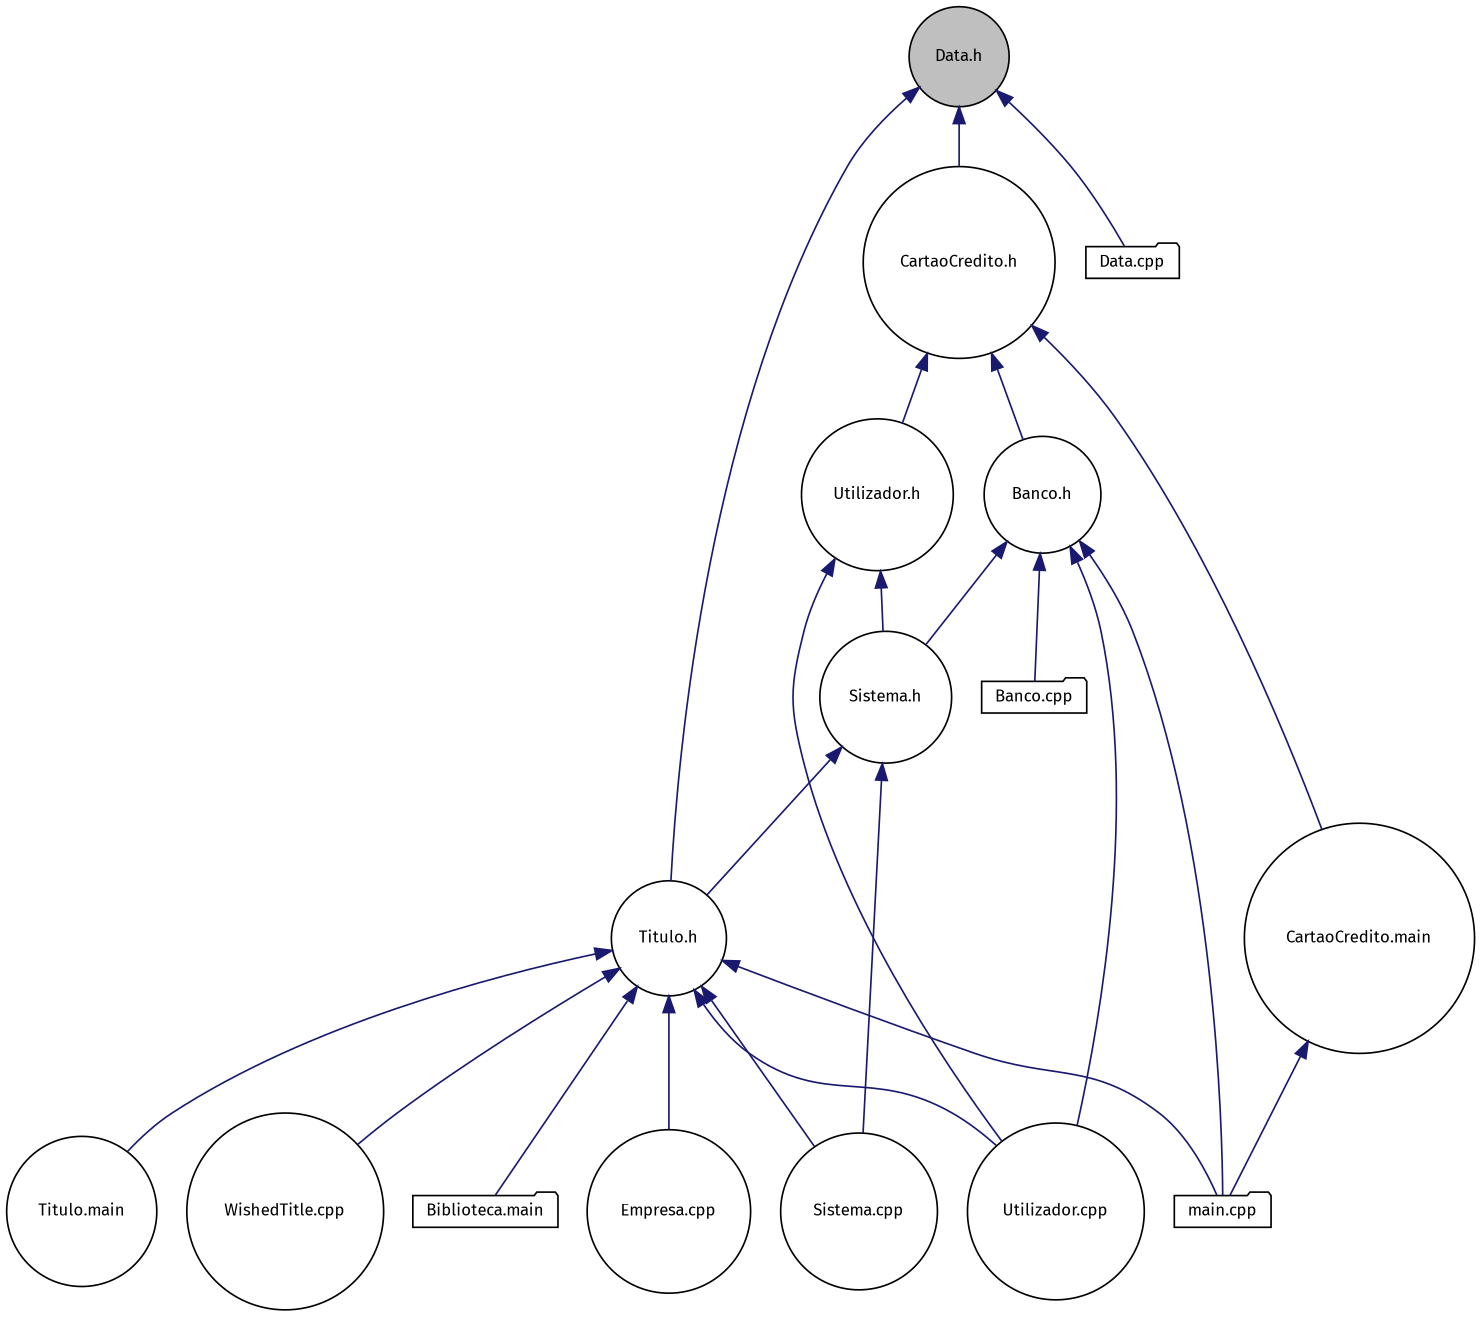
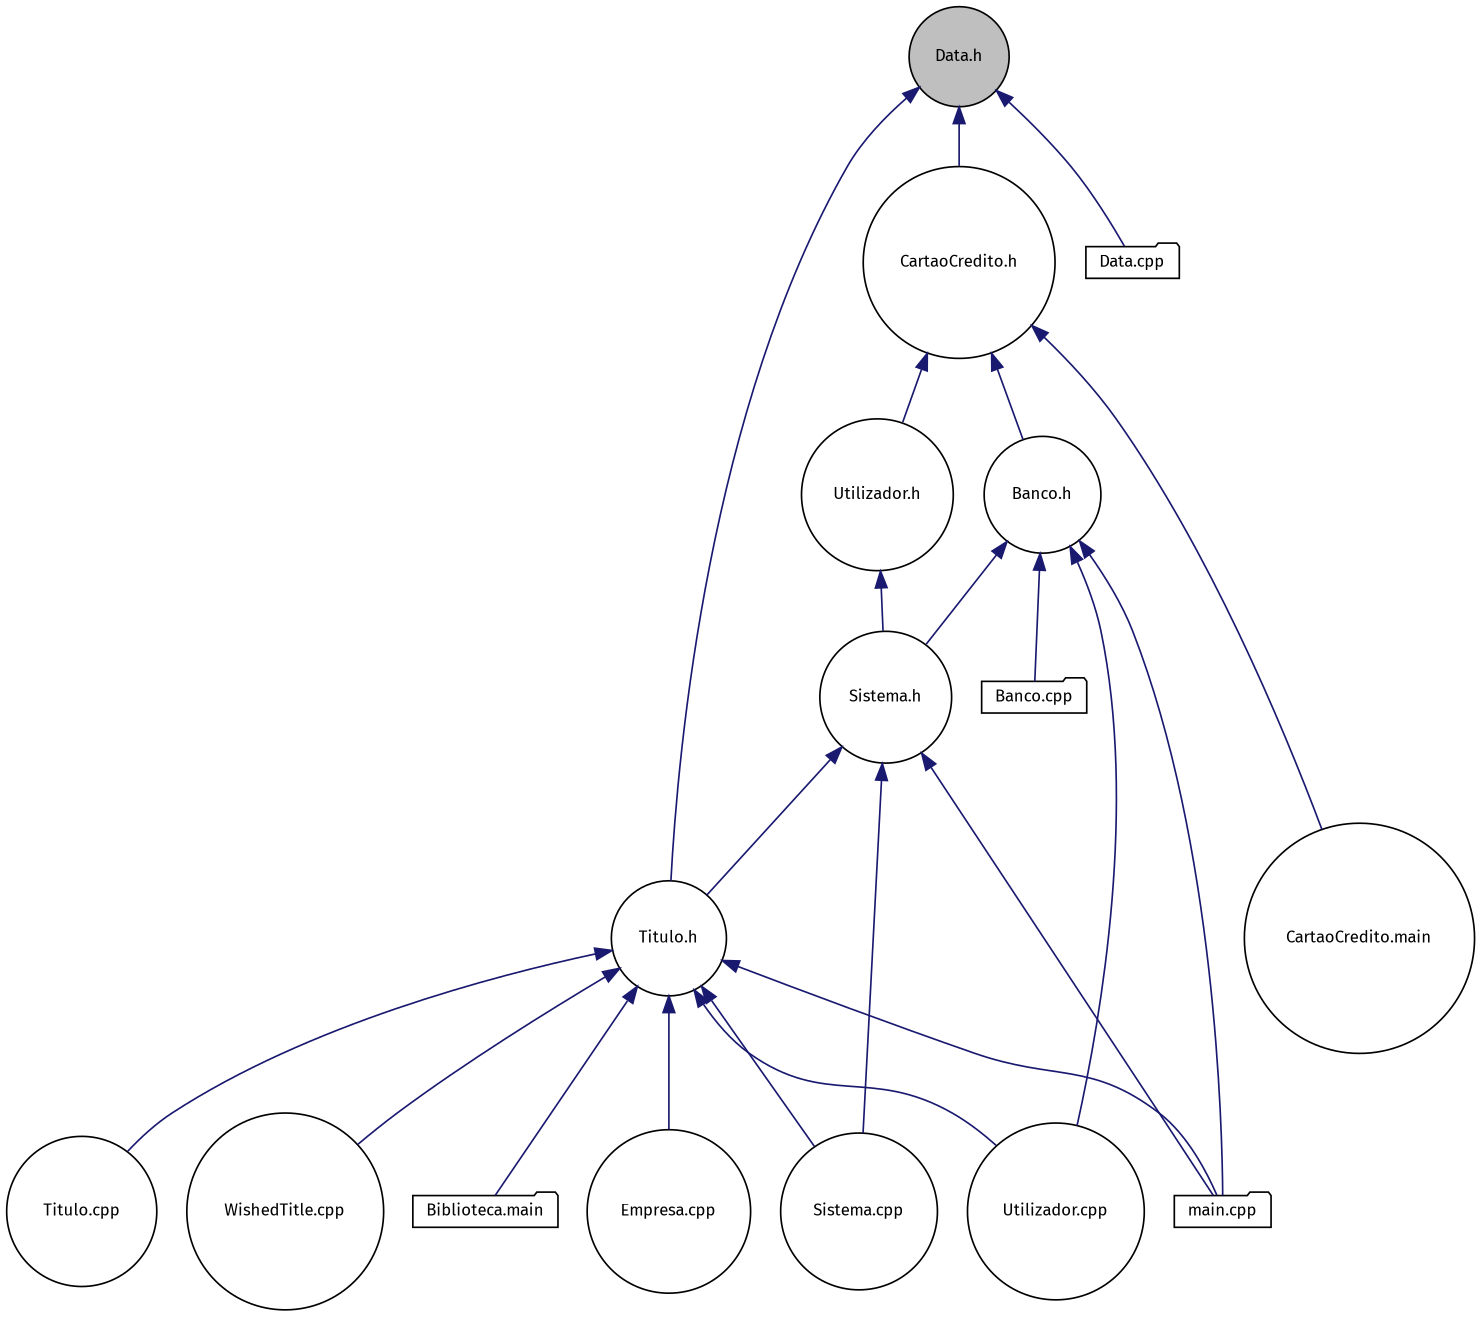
  digraph {
    fontname="Fira Sans"
    node [color=black fillcolor=white fontname="Fira Sans" fontsize=10 shape=circle style=filled]
    edge [color=midnightblue dir=back fontname="Fira Sans" fontsize=10 labelfontname=Helvetica labelfontsize=10 style=solid]
    n1 [fillcolor=grey75 fontcolor=black height=0.2 label="Data.h" width=0.4]
    n2 [height=0.2 label="CartaoCredito.h" width=0.4]
    n3 [height=0.2 label="Titulo.h" width=0.4]
    n4 [height=0.2 label="Data.cpp" shape=folder width=0.4]
    n5 [height=0.2 label="Banco.h" width=0.4]
    n6 [height=0.2 label="Utilizador.h" width=0.4]
    n7 [height=0.2 label="CartaoCredito.main" width=0.4]
    n8 [height=0.2 label="main.cpp" shape=folder width=0.4]
    n9 [height=0.2 label="Utilizador.cpp" width=0.4]
    n10 [height=0.2 label="Sistema.cpp" width=0.4]
    n11 [height=0.2 label="Biblioteca.main" shape=folder width=0.4]
    n12 [height=0.2 label="Empresa.cpp" width=0.4]
-   n13 [height=0.2 label="Titulo.main" width=0.4]
+   n13 [height=0.2 label="Titulo.cpp" width=0.4]
    n14 [height=0.2 label="WishedTitle.cpp" width=0.4]
    n15 [height=0.2 label="Banco.cpp" shape=folder width=0.4]
    n16 [height=0.2 label="Sistema.h" width=0.4]
    n1 -> n2
    n1 -> n3
    n1 -> n4
    n2 -> n5
    n2 -> n6
    n2 -> n7
    n3 -> n8
    n3 -> n9
    n3 -> n10
    n3 -> n11
    n3 -> n12
    n3 -> n13
    n3 -> n14
    n5 -> n8
    n5 -> n9
    n5 -> n15
    n5 -> n16
-   n6 -> n9
    n6 -> n16
    n16 -> n3
-   n7 -> n8
+   n16 -> n8
    n16 -> n10
  }
